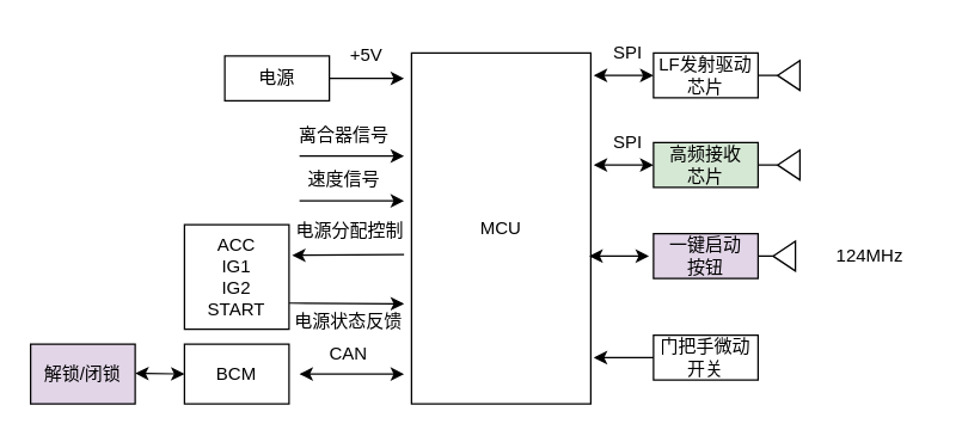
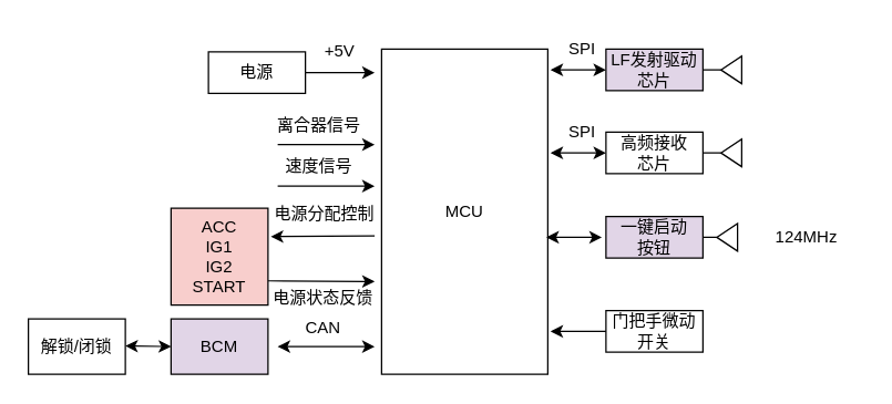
  <mxCell id="0" />
  <mxCell id="1" parent="0" />
  <mxCell id="2" value="" style="edgeStyle=none;html=1;exitX=1;exitY=0.5;exitDx=0;exitDy=0;" edge="1" parent="1" source="3"><mxGeometry relative="1" as="geometry"><mxPoint x="270" y="52" as="targetPoint" /></mxGeometry></mxCell>
  <mxCell id="3" value="电源" style="rounded=0;whiteSpace=wrap;html=1;" vertex="1" parent="1"><mxGeometry x="150" y="37" width="70" height="30" as="geometry" /></mxCell>
  <mxCell id="4" value="MCU" style="whiteSpace=wrap;html=1;rounded=0;" vertex="1" parent="1"><mxGeometry x="275" y="35" width="120" height="235" as="geometry" /></mxCell>
  <mxCell id="5" value="+5V" style="text;html=1;strokeColor=none;fillColor=none;align=center;verticalAlign=middle;whiteSpace=wrap;rounded=0;" vertex="1" parent="1"><mxGeometry x="215" y="22" width="60" height="30" as="geometry" /></mxCell>
  <mxCell id="6" style="edgeStyle=none;html=1;exitX=1;exitY=0.5;exitDx=0;exitDy=0;entryX=0;entryY=0.5;entryDx=0;entryDy=0;endArrow=none;endFill=0;" edge="1" parent="1" source="7"><mxGeometry relative="1" as="geometry"><mxPoint x="520" y="50" as="targetPoint" /></mxGeometry></mxCell>
- <mxCell id="7" value="LF发射驱动芯片" style="rounded=0;whiteSpace=wrap;html=1;" vertex="1" parent="1"><mxGeometry x="437" y="35" width="70" height="30" as="geometry" /></mxCell>
+ <mxCell id="7" value="LF发射驱动芯片" style="rounded=0;whiteSpace=wrap;html=1;fillColor=#e1d5e7;" vertex="1" parent="1"><mxGeometry x="437" y="35" width="70" height="30" as="geometry" /></mxCell>
  <mxCell id="8" value="SPI" style="text;html=1;strokeColor=none;fillColor=none;align=center;verticalAlign=middle;whiteSpace=wrap;rounded=0;" vertex="1" parent="1"><mxGeometry x="390" y="20" width="60" height="30" as="geometry" /></mxCell>
  <mxCell id="9" value="" style="triangle;whiteSpace=wrap;html=1;rotation=-180;" vertex="1" parent="1"><mxGeometry x="520" y="40" width="15" height="20" as="geometry" /></mxCell>
  <mxCell id="10" style="edgeStyle=none;html=1;exitX=1;exitY=0.5;exitDx=0;exitDy=0;entryX=0;entryY=0.5;entryDx=0;entryDy=0;endArrow=none;endFill=0;" edge="1" parent="1" source="11"><mxGeometry relative="1" as="geometry"><mxPoint x="520" y="110" as="targetPoint" /></mxGeometry></mxCell>
- <mxCell id="11" value="高频接收&lt;br&gt;芯片" style="rounded=0;whiteSpace=wrap;html=1;fillColor=#d5e8d4;" vertex="1" parent="1"><mxGeometry x="437" y="95" width="70" height="30" as="geometry" /></mxCell>
+ <mxCell id="11" value="高频接收&lt;br&gt;芯片" style="rounded=0;whiteSpace=wrap;html=1;" vertex="1" parent="1"><mxGeometry x="437" y="95" width="70" height="30" as="geometry" /></mxCell>
  <mxCell id="12" value="SPI" style="text;html=1;strokeColor=none;fillColor=none;align=center;verticalAlign=middle;whiteSpace=wrap;rounded=0;" vertex="1" parent="1"><mxGeometry x="390" y="80" width="60" height="30" as="geometry" /></mxCell>
  <mxCell id="13" value="" style="triangle;whiteSpace=wrap;html=1;rotation=-180;" vertex="1" parent="1"><mxGeometry x="520" y="100" width="15" height="20" as="geometry" /></mxCell>
  <mxCell id="14" style="edgeStyle=none;html=1;exitX=1;exitY=0.5;exitDx=0;exitDy=0;entryX=0;entryY=0.5;entryDx=0;entryDy=0;endArrow=none;endFill=0;" edge="1" parent="1" source="15"><mxGeometry relative="1" as="geometry"><mxPoint x="517" y="171" as="targetPoint" /></mxGeometry></mxCell>
  <mxCell id="15" value="一键启动&lt;br&gt;按钮" style="rounded=0;whiteSpace=wrap;html=1;fillColor=#e1d5e7;" vertex="1" parent="1"><mxGeometry x="437" y="156" width="70" height="30" as="geometry" /></mxCell>
  <mxCell id="16" value="" style="triangle;whiteSpace=wrap;html=1;rotation=-180;" vertex="1" parent="1"><mxGeometry x="517" y="161" width="15" height="20" as="geometry" /></mxCell>
  <mxCell id="17" value="124MHz" style="text;html=1;strokeColor=none;fillColor=none;align=center;verticalAlign=middle;whiteSpace=wrap;rounded=0;" vertex="1" parent="1"><mxGeometry x="542" y="156" width="80" height="30" as="geometry" /></mxCell>
  <mxCell id="18" value="门把手微动开关" style="rounded=0;whiteSpace=wrap;html=1;" vertex="1" parent="1"><mxGeometry x="437" y="224" width="70" height="30" as="geometry" /></mxCell>
  <mxCell id="19" value="" style="endArrow=classic;startArrow=classic;html=1;" edge="1" parent="1"><mxGeometry width="50" height="50" relative="1" as="geometry"><mxPoint x="397" y="50" as="sourcePoint" /><mxPoint x="437" y="50" as="targetPoint" /></mxGeometry></mxCell>
  <mxCell id="20" value="" style="endArrow=classic;startArrow=classic;html=1;" edge="1" parent="1"><mxGeometry width="50" height="50" relative="1" as="geometry"><mxPoint x="397" y="110" as="sourcePoint" /><mxPoint x="437" y="110" as="targetPoint" /></mxGeometry></mxCell>
  <mxCell id="21" value="" style="endArrow=classic;startArrow=classic;html=1;" edge="1" parent="1"><mxGeometry width="50" height="50" relative="1" as="geometry"><mxPoint x="394" y="171" as="sourcePoint" /><mxPoint x="434" y="171" as="targetPoint" /></mxGeometry></mxCell>
  <mxCell id="22" value="" style="endArrow=none;startArrow=classic;html=1;endFill=0;" edge="1" parent="1"><mxGeometry width="50" height="50" relative="1" as="geometry"><mxPoint x="397" y="239" as="sourcePoint" /><mxPoint x="437" y="239" as="targetPoint" /></mxGeometry></mxCell>
  <mxCell id="23" value="" style="endArrow=classic;html=1;" edge="1" parent="1"><mxGeometry width="50" height="50" relative="1" as="geometry"><mxPoint x="200" y="104" as="sourcePoint" /><mxPoint x="270" y="104" as="targetPoint" /></mxGeometry></mxCell>
  <mxCell id="24" value="离合器信号" style="text;html=1;strokeColor=none;fillColor=none;align=center;verticalAlign=middle;whiteSpace=wrap;rounded=0;" vertex="1" parent="1"><mxGeometry x="190" y="75" width="80" height="30" as="geometry" /></mxCell>
  <mxCell id="25" value="CAN" style="text;html=1;strokeColor=none;fillColor=none;align=center;verticalAlign=middle;whiteSpace=wrap;rounded=0;" vertex="1" parent="1"><mxGeometry x="193" y="222" width="80" height="30" as="geometry" /></mxCell>
  <mxCell id="26" value="" style="endArrow=classic;html=1;" edge="1" parent="1"><mxGeometry width="50" height="50" relative="1" as="geometry"><mxPoint x="200" y="134" as="sourcePoint" /><mxPoint x="270" y="134" as="targetPoint" /></mxGeometry></mxCell>
  <mxCell id="27" value="速度信号" style="text;html=1;strokeColor=none;fillColor=none;align=center;verticalAlign=middle;whiteSpace=wrap;rounded=0;" vertex="1" parent="1"><mxGeometry x="190" y="105" width="80" height="30" as="geometry" /></mxCell>
  <mxCell id="28" value="" style="endArrow=classic;html=1;exitX=1;exitY=0.75;exitDx=0;exitDy=0;" edge="1" parent="1" source="30"><mxGeometry width="50" height="50" relative="1" as="geometry"><mxPoint x="200" y="210" as="sourcePoint" /><mxPoint x="270" y="203" as="targetPoint" /></mxGeometry></mxCell>
  <mxCell id="29" value="电源分配控制" style="text;html=1;strokeColor=none;fillColor=none;align=center;verticalAlign=middle;whiteSpace=wrap;rounded=0;" vertex="1" parent="1"><mxGeometry x="194" y="138.5" width="80" height="30" as="geometry" /></mxCell>
- <mxCell id="30" value="ACC&lt;br&gt;IG1&lt;br&gt;IG2&lt;br&gt;START" style="rounded=0;whiteSpace=wrap;html=1;" vertex="1" parent="1"><mxGeometry x="123" y="150" width="70" height="70" as="geometry" /></mxCell>
+ <mxCell id="30" value="ACC&lt;br&gt;IG1&lt;br&gt;IG2&lt;br&gt;START" style="rounded=0;whiteSpace=wrap;html=1;fillColor=#f8cecc;" vertex="1" parent="1"><mxGeometry x="123" y="150" width="70" height="70" as="geometry" /></mxCell>
  <mxCell id="31" value="" style="endArrow=classic;startArrow=classic;html=1;" edge="1" parent="1"><mxGeometry width="50" height="50" relative="1" as="geometry"><mxPoint x="270" y="250" as="sourcePoint" /><mxPoint x="200" y="250" as="targetPoint" /></mxGeometry></mxCell>
  <mxCell id="32" value="电源状态反馈" style="text;html=1;strokeColor=none;fillColor=none;align=center;verticalAlign=middle;whiteSpace=wrap;rounded=0;" vertex="1" parent="1"><mxGeometry x="193" y="200" width="80" height="30" as="geometry" /></mxCell>
  <mxCell id="33" value="" style="endArrow=classic;html=1;entryX=1.029;entryY=0.407;entryDx=0;entryDy=0;entryPerimeter=0;" edge="1" parent="1"><mxGeometry width="50" height="50" relative="1" as="geometry"><mxPoint x="270" y="170" as="sourcePoint" /><mxPoint x="195.03" y="170.49" as="targetPoint" /></mxGeometry></mxCell>
- <mxCell id="34" value="BCM" style="rounded=0;whiteSpace=wrap;html=1;" vertex="1" parent="1"><mxGeometry x="123" y="230" width="70" height="40" as="geometry" /></mxCell>
- <mxCell id="35" value="解锁/闭锁" style="rounded=0;whiteSpace=wrap;html=1;fillColor=#e1d5e7;" vertex="1" parent="1"><mxGeometry x="20" y="230" width="70" height="40" as="geometry" /></mxCell>
+ <mxCell id="34" value="BCM" style="rounded=0;whiteSpace=wrap;html=1;fillColor=#e1d5e7;" vertex="1" parent="1"><mxGeometry x="123" y="230" width="70" height="40" as="geometry" /></mxCell>
+ <mxCell id="35" value="解锁/闭锁" style="rounded=0;whiteSpace=wrap;html=1;" vertex="1" parent="1"><mxGeometry x="20" y="230" width="70" height="40" as="geometry" /></mxCell>
  <mxCell id="36" value="" style="endArrow=classic;startArrow=classic;html=1;exitX=0;exitY=0.5;exitDx=0;exitDy=0;" edge="1" parent="1" source="34"><mxGeometry width="50" height="50" relative="1" as="geometry"><mxPoint x="120" y="250" as="sourcePoint" /><mxPoint x="90" y="249.5" as="targetPoint" /></mxGeometry></mxCell>
